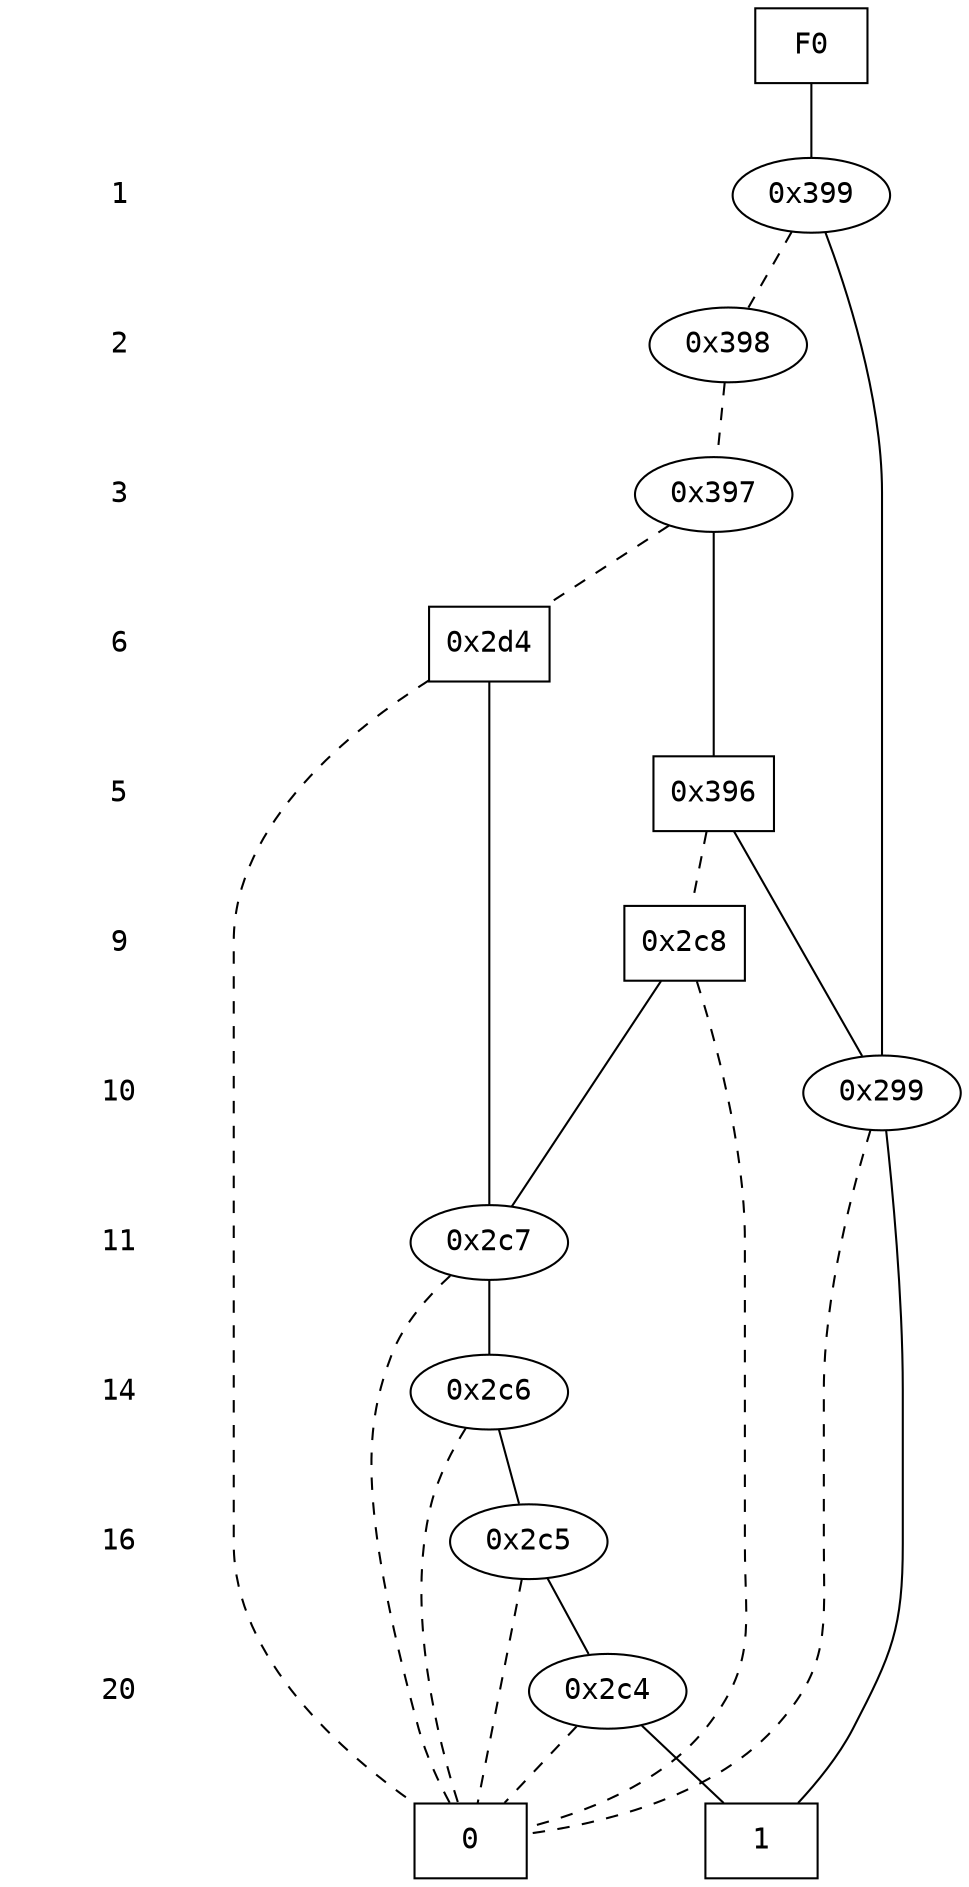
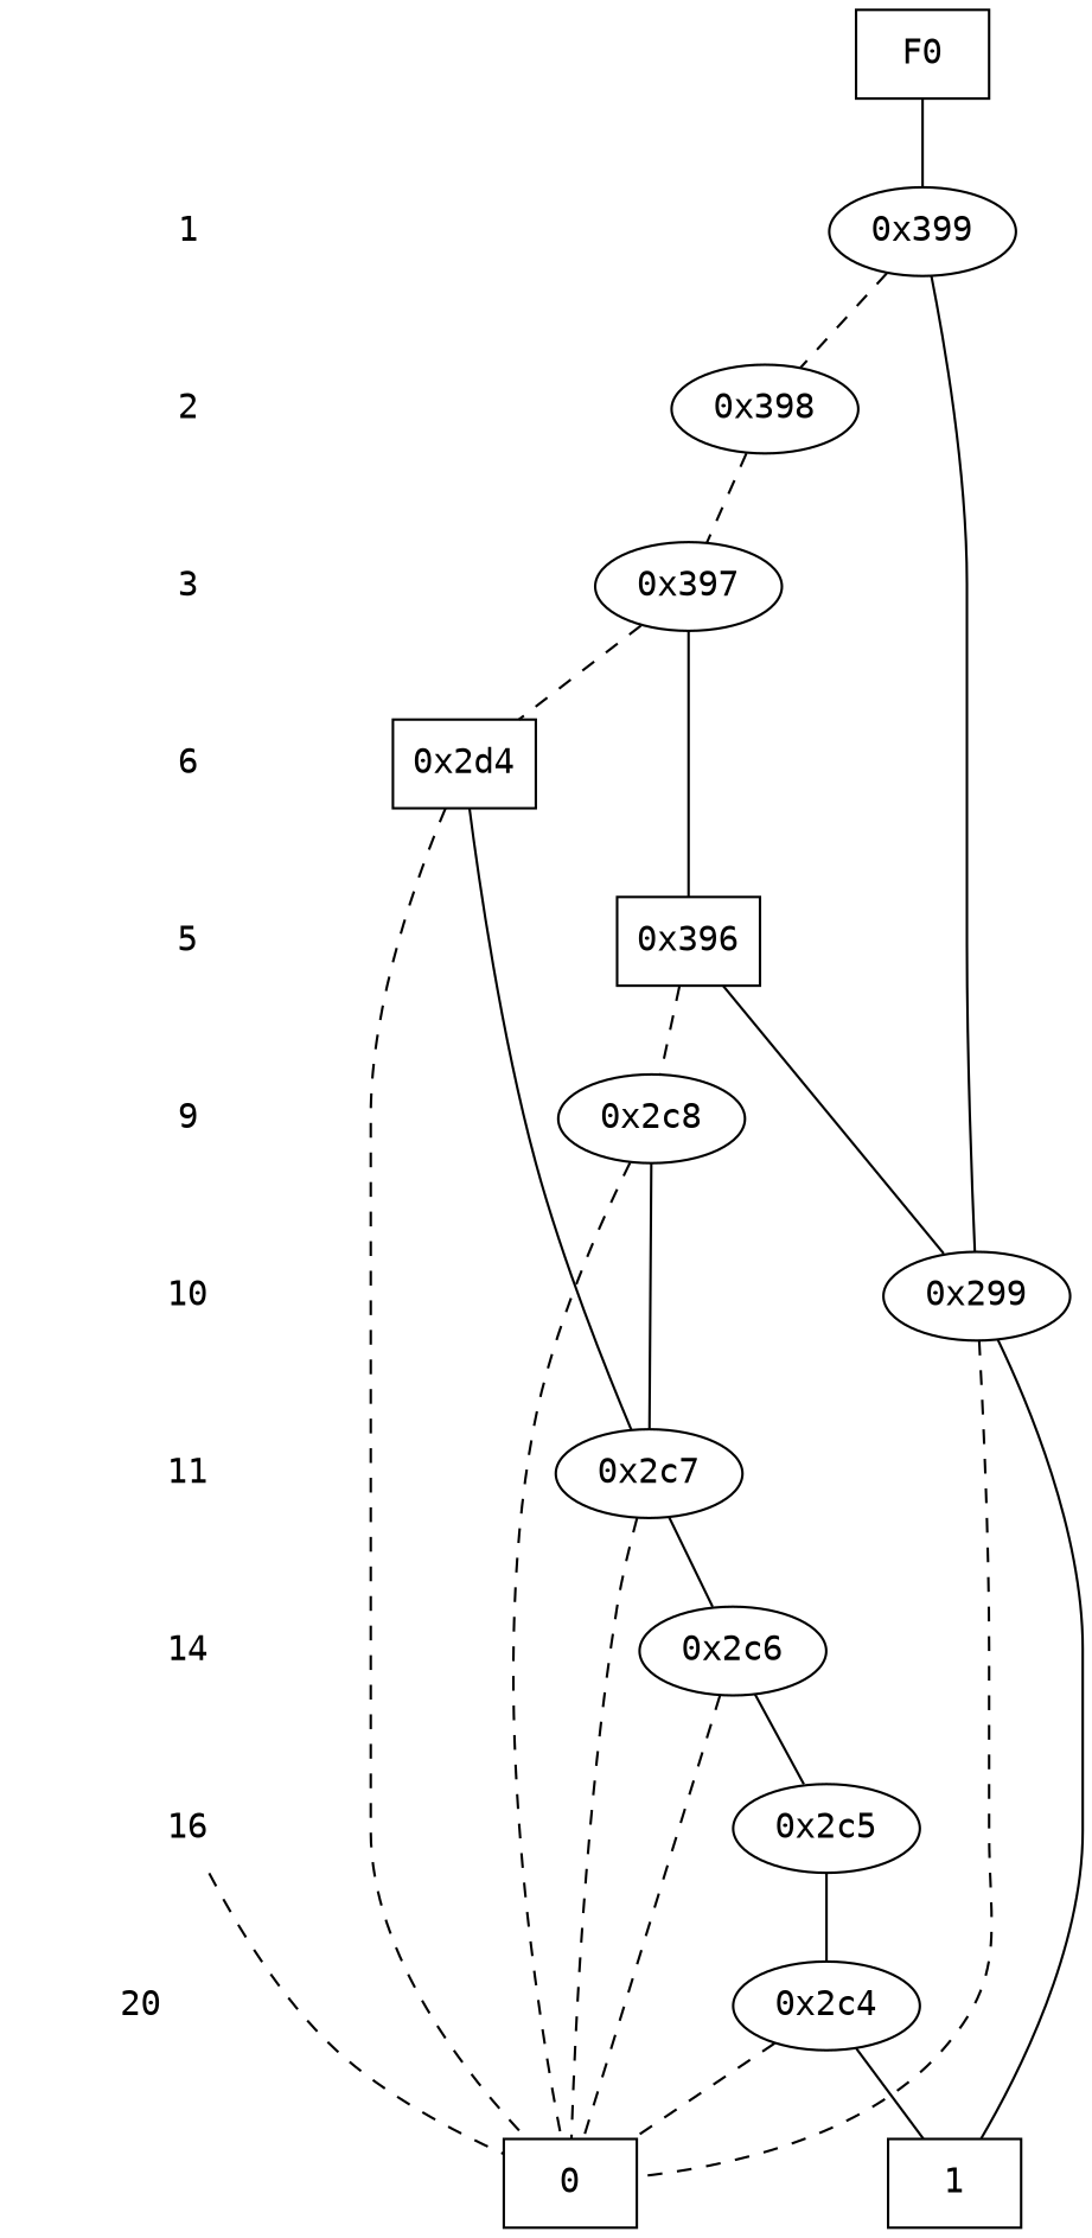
  digraph {
    fontname="DejaVu Sans Mono"
    node [fontname="DejaVu Sans Mono" shape=plaintext]
    edge [dir=none fontname="DejaVu Sans Mono" style=invis]
    "CONST NODES" [style=invis]
    " 1 "
    " 2 "
    " 3 "
    " 6 "
    n6 [label=5]
    " 9 "
    " 10 "
    " 11 "
    " 14 "
    " 16 "
    " 20 "
    F0 [shape=box]
    "0x399" [shape=""]
    "0x398" [shape=""]
    "0x397" [shape=""]
    "0x2d4" [shape=box]
    "0x396" [shape=box]
-   "0x2c8" [shape=box]
+   "0x2c8" [shape=""]
    "0x299" [shape=""]
    "0x2c7" [shape=""]
    "0x2c6" [shape=""]
    "0x2c5" [shape=""]
    "0x2c4" [shape=""]
    n25 [label=0 shape=box]
    n26 [label=1 shape=box]
    subgraph sub_1 {
      "CONST NODES"
      " 1 "
      " 2 "
      " 3 "
      " 6 "
      n6
      " 9 "
      " 10 "
      " 11 "
      " 14 "
      " 16 "
      " 20 "
    }
    subgraph sub_2 {
      rank=same
      F0
    }
    subgraph sub_3 {
      rank=same
      " 1 "
      "0x399"
    }
    subgraph sub_4 {
      rank=same
      " 2 "
      "0x398"
    }
    subgraph sub_5 {
      rank=same
      " 3 "
      "0x397"
    }
    subgraph sub_6 {
      rank=same
      " 6 "
      "0x2d4"
    }
    subgraph sub_7 {
      rank=same
      n6
      "0x396"
    }
    subgraph sub_8 {
      rank=same
      " 9 "
      "0x2c8"
    }
    subgraph sub_9 {
      rank=same
      " 10 "
      "0x299"
    }
    subgraph sub_10 {
      rank=same
      " 11 "
      "0x2c7"
    }
    subgraph sub_11 {
      rank=same
      " 14 "
      "0x2c6"
    }
    subgraph sub_12 {
      rank=same
      " 16 "
      "0x2c5"
    }
    subgraph sub_13 {
      rank=same
      " 20 "
      "0x2c4"
    }
    subgraph sub_14 {
      rank=same
      "CONST NODES"
      subgraph sub_15 {
        rank=same
        n25
        n26
      }
    }
    " 1 " -> " 2 "
    " 2 " -> " 3 "
    " 3 " -> " 6 "
    " 6 " -> n6
    n6 -> " 9 "
    " 9 " -> " 10 "
    " 10 " -> " 11 "
    " 11 " -> " 14 "
    " 14 " -> " 16 "
    " 16 " -> " 20 "
    " 20 " -> "CONST NODES"
    F0 -> "0x399" [style=solid]
    "0x399" -> "0x398" [style=dashed]
    "0x399" -> "0x299" [style=""]
    "0x398" -> "0x397" [style=dashed]
    "0x397" -> "0x2d4" [style=dashed]
    "0x397" -> "0x396" [style=""]
    "0x2d4" -> "0x2c7" [style=""]
    "0x2d4" -> n25 [style=dashed]
    "0x396" -> "0x2c8" [style=dashed]
    "0x396" -> "0x299" [style=""]
    "0x2c8" -> "0x2c7" [style=""]
    "0x2c8" -> n25 [style=dashed]
    "0x299" -> n25 [style=dashed]
    "0x299" -> n26 [style=""]
    "0x2c7" -> "0x2c6" [style=""]
    "0x2c7" -> n25 [style=dashed]
    "0x2c6" -> "0x2c5" [style=""]
    "0x2c6" -> n25 [style=dashed]
    "0x2c5" -> "0x2c4" [style=""]
-   "0x2c5" -> n25 [style=dashed]
+   " 16 " -> n25 [style=dashed]
    "0x2c4" -> n25 [style=dashed]
    "0x2c4" -> n26 [style=""]
  }
